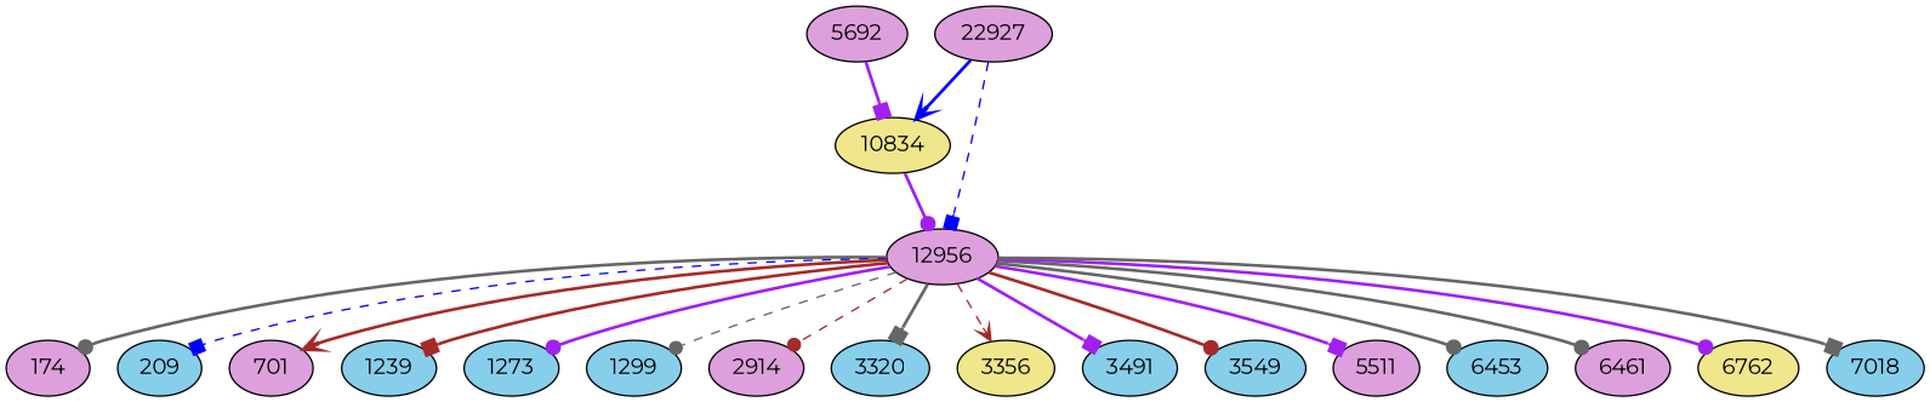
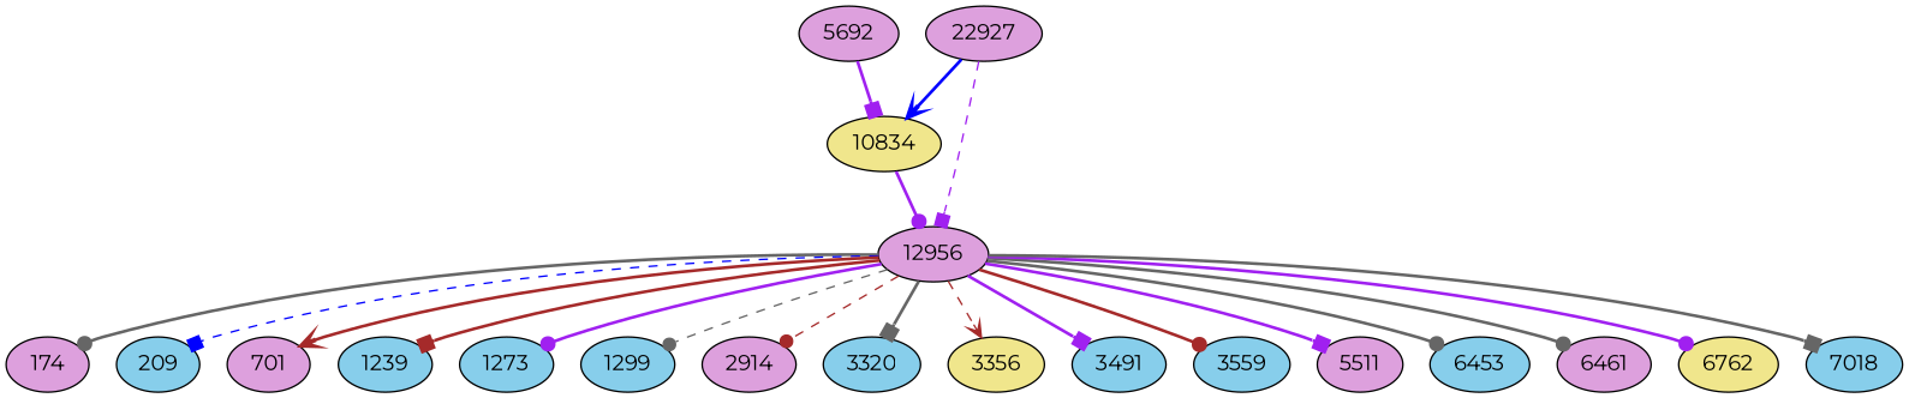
  digraph {
    fontname=Montserrat
    node [fillcolor=skyblue fontname=Montserrat style=filled]
    edge [arrowhead=dot color=purple fontname=Montserrat style=bold]
    5692 [fillcolor=plum]
    10834 [fillcolor=khaki]
    12956 [fillcolor=plum]
    174 [fillcolor=plum]
    209
    701 [fillcolor=plum]
    1239
    1273
    1299
    2914 [fillcolor=plum]
    3320
    3356 [fillcolor=khaki]
    3491
-   3549
+   3549 [label=3559]
    5511 [fillcolor=plum]
    6453
    6461 [fillcolor=plum]
    6762 [fillcolor=khaki]
    7018
    22927 [fillcolor=plum]
    5692 -> 10834 [arrowhead=box]
    10834 -> 12956
    12956 -> 174 [color=gray40]
    12956 -> 209 [arrowhead=box color=blue style=dashed]
    12956 -> 701 [arrowhead=vee color=brown]
    12956 -> 1239 [arrowhead=box color=brown]
    12956 -> 1273
    12956 -> 1299 [color=gray40 style=dashed]
    12956 -> 2914 [color=brown style=dashed]
    12956 -> 3320 [arrowhead=box color=gray40]
    12956 -> 3356 [arrowhead=vee color=brown style=dashed]
    12956 -> 3491 [arrowhead=box]
    12956 -> 3549 [color=brown]
    12956 -> 5511 [arrowhead=box]
    12956 -> 6453 [color=gray40]
    12956 -> 6461 [color=gray40]
    12956 -> 6762
    12956 -> 7018 [arrowhead=box color=gray40]
    22927 -> 10834 [arrowhead=vee color=blue]
-   22927 -> 12956 [arrowhead=box color=blue style=dashed]
+   22927 -> 12956 [arrowhead=box style=dashed]
  }
